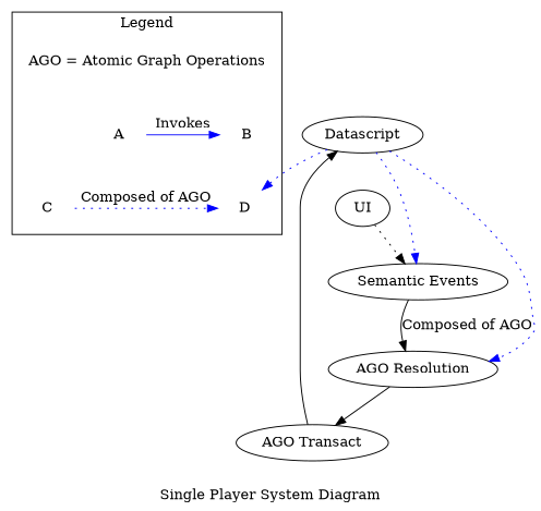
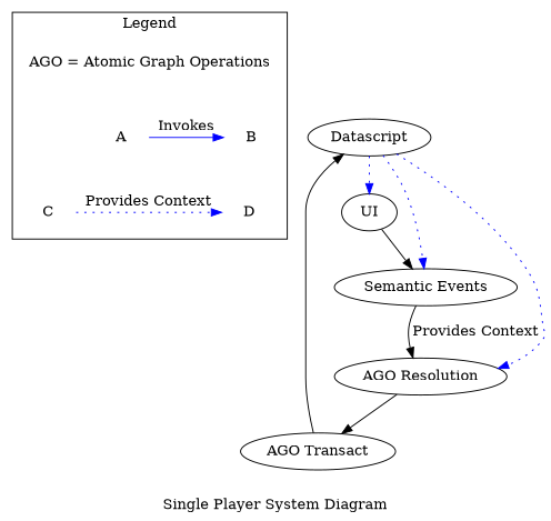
  digraph {
    fontname="DejaVu Serif"
    label="Single Player System Diagram"
    node [fontname="DejaVu Serif"]
    edge [fontname="DejaVu Serif"]
    n1 [label=<AGO = Atomic Graph Operations> shape=plaintext]
    A [shape=plaintext]
    B [shape=plaintext]
    C [shape=plaintext]
    D [shape=plaintext]
    UI
    "Semantic Events"
    n8 [label="AGO Resolution"]
    n9 [label="AGO Transact"]
    Datascript
    subgraph cluster_1 {
      label=Legend
      rank=sink
      subgraph sub_2 {
        label=Legend
        rank=same
        n1
      }
      subgraph sub_3 {
        label=Legend
        rank=same
        A
        B
      }
      subgraph sub_4 {
        label=Legend
        rank=same
        C
        D
      }
    }
    n1 -> A [style=invis]
    A -> B [color=blue label=Invokes]
    A -> D [style=invis]
-   C -> D [color=blue label="Composed of AGO" style=dotted]
-   UI -> "Semantic Events" [style=dotted]
-   "Semantic Events" -> n8 [label="Composed of AGO"]
+   C -> D [color=blue label="Provides Context" style=dotted]
+   UI -> "Semantic Events"
+   "Semantic Events" -> n8 [label="Provides Context"]
    n8 -> n9
    n9 -> Datascript
-   Datascript -> D [color=blue style=dotted]
+   Datascript -> UI [color=blue style=dotted]
    Datascript -> "Semantic Events" [color=blue style=dotted]
    Datascript -> n8 [color=blue style=dotted]
  }
